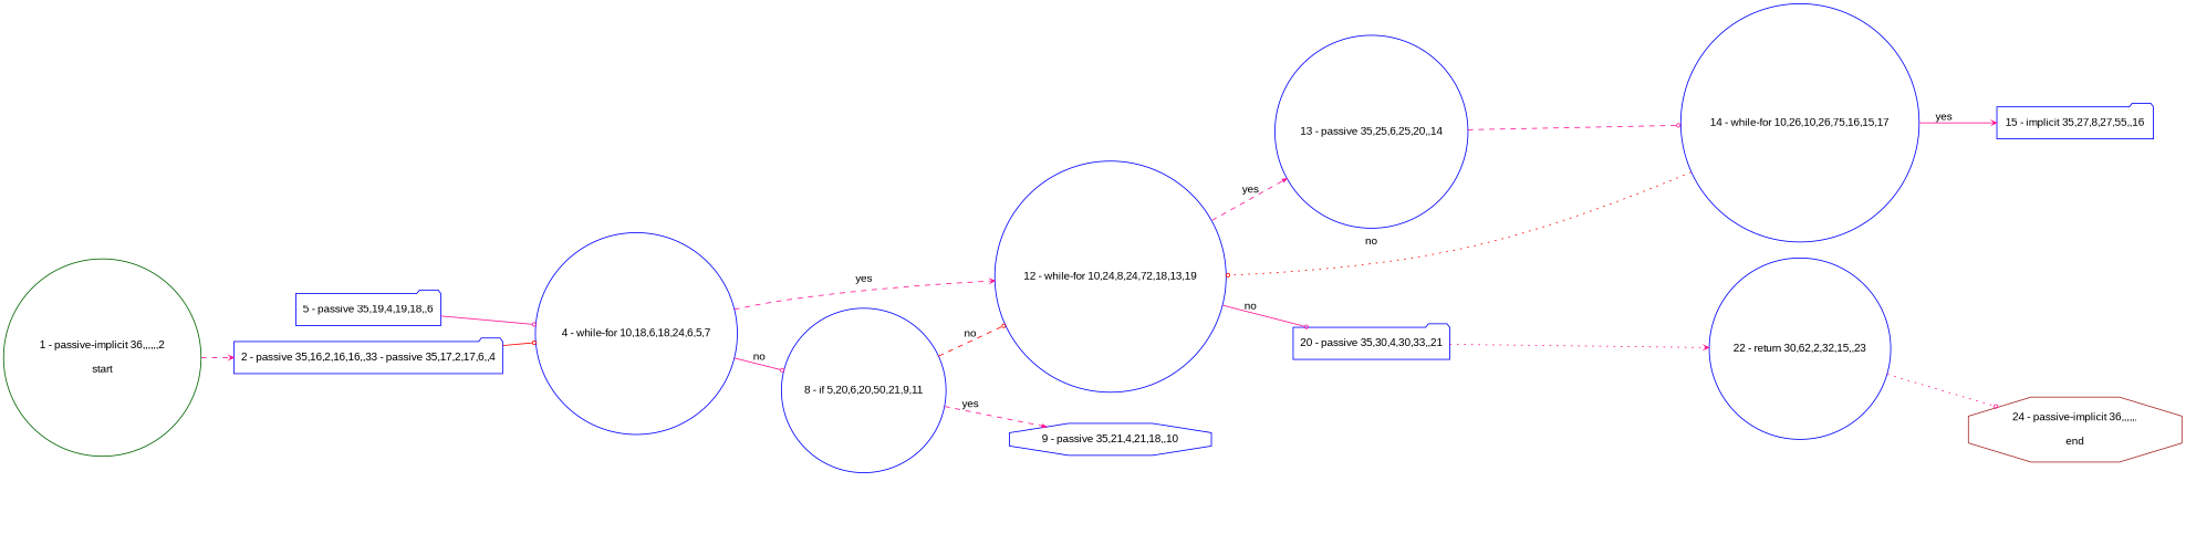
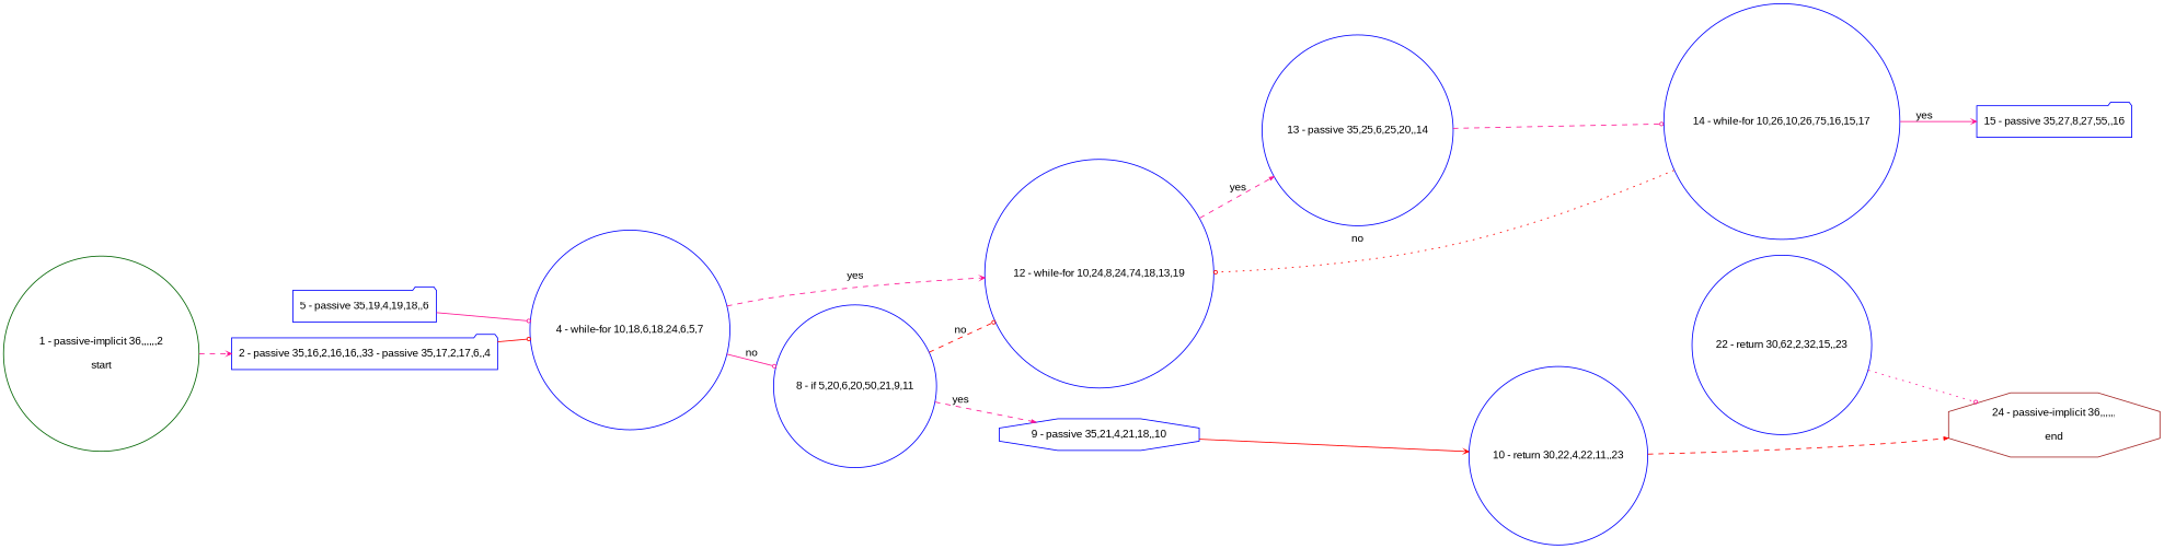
  digraph {
    bgcolor=white
    compound=true
    fillcolor="#FFFFCC"
    fontname=Arial
    fontsize=12
    pack=true
    packmode=clust
    rankdir=LR
    style="rounded,filled"
    node [color="#0000ff" compound=true fillcolor="#ffffff" fixedsize=false fontname=Arial fontsize=12 node_initialized=no shape=circle style=filled]
    edge [arrowhead=odot arrowsize=0.5 arrowtail=none color=deeppink compound=true dir=forward fontcolor=black fontname=Arial fontsize=12 style=dashed]
    n1 [label="2 - passive 35,16,2,16,16,,33 - passive 35,17,2,17,6,,4" shape=folder]
    n2 [label="4 - while-for 10,18,6,18,24,6,5,7"]
    n3 [label="8 - if 5,20,6,20,50,21,9,11"]
-   n4 [label="12 - while-for 10,24,8,24,72,18,13,19"]
+   n4 [label="12 - while-for 10,24,8,24,74,18,13,19"]
    n5 [color="#006400" label="1 - passive-implicit 36,,,,,,2\n\nstart"]
    n6 [label="5 - passive 35,19,4,19,18,,6" shape=folder]
    n7 [label="9 - passive 35,21,4,21,18,,10" shape=octagon]
+   n8 [label="10 - return 30,22,4,22,11,,23"]
    n9 [label="13 - passive 35,25,6,25,20,,14"]
-   n10 [label="20 - passive 35,30,4,30,33,,21" shape=folder]
    n11 [color="#a52a2a" label="24 - passive-implicit 36,,,,,,\n\nend" shape=octagon]
    n12 [label="14 - while-for 10,26,10,26,75,16,15,17"]
    n13 [label="22 - return 30,62,2,32,15,,23"]
-   n14 [label="15 - implicit 35,27,8,27,55,,16" shape=folder]
+   n14 [label="15 - passive 35,27,8,27,55,,16" shape=folder]
    n1 -> n2 [color=red style=solid]
    n2 -> n3 [label=no style=solid]
    n2 -> n4 [arrowhead=vee label=yes]
    n3 -> n4 [color=red label=no]
    n3 -> n7 [arrowhead=normal label=yes]
    n4 -> n9 [arrowhead=normal label=yes]
-   n4 -> n10 [label=no style=solid]
    n5 -> n1 [arrowhead=vee]
    n6 -> n2 [style=solid]
+   n7 -> n8 [arrowhead=vee color=red style=solid]
+   n8 -> n11 [arrowhead=normal color=red]
    n9 -> n12
-   n10 -> n13 [arrowhead=vee style=dotted]
    n12 -> n4 [color=red label=no style=dotted]
    n12 -> n14 [arrowhead=vee label=yes style=solid]
    n13 -> n11 [style=dotted]
  }
